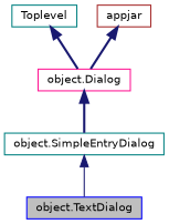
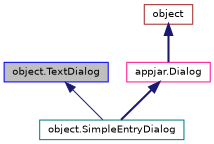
  digraph {
    node [color=teal fillcolor=white fontname=Helvetica fontsize=10 shape=record style=filled]
    edge [color=midnightblue dir=back fontname=Helvetica fontsize=10 labelfontname=Helvetica labelfontsize=10 style=bold]
    n1 [color=blue fillcolor=grey75 fontcolor=black height=0.2 label="object.TextDialog" width=0.4]
    n2 [height=0.2 label="object.SimpleEntryDialog" width=0.4]
-   n3 [color=deeppink height=0.2 label="object.Dialog" width=0.4]
-   n4 [height=0.2 label=Toplevel width=0.4]
-   n5 [color=brown height=0.2 label=appjar width=0.4]
-   n2 -> n1 [style=solid]
+   n3 [color=deeppink height=0.2 label="appjar.Dialog" width=0.4]
+   n5 [color=brown height=0.2 label=object width=0.4]
+   n1 -> n2 [style=solid]
    n3 -> n2
-   n4 -> n3
    n5 -> n3
  }
